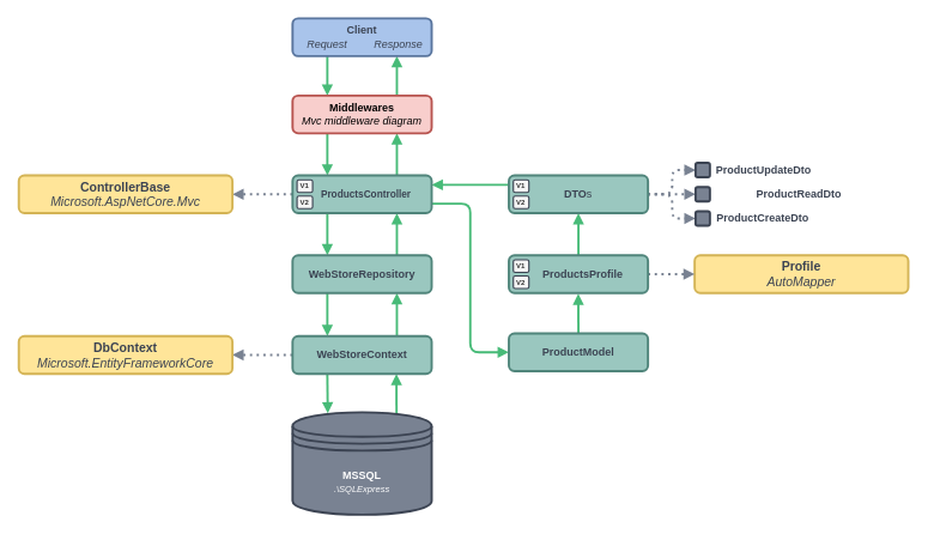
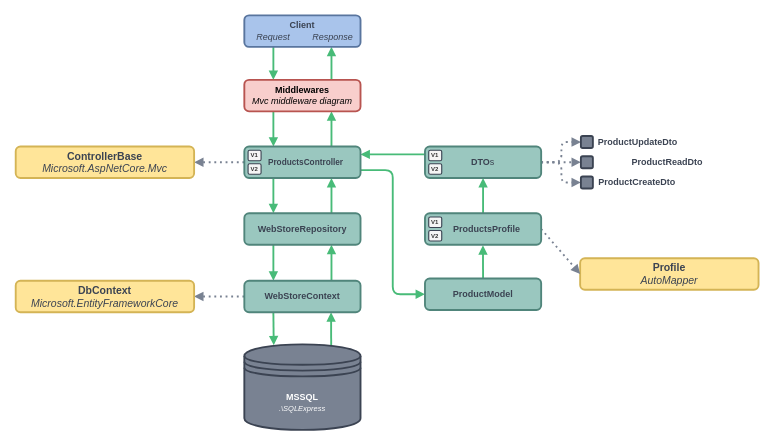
  <mxCell id="0" />
  <mxCell id="1" parent="0" />
  <mxCell id="2" value="" style="endArrow=block;html=1;endFill=1;strokeWidth=2.5;exitX=0.25;exitY=1;exitDx=0;exitDy=0;entryX=0.25;entryY=0;entryDx=0;entryDy=0;fontColor=#3B4352;strokeColor=#48BB78;" parent="1" source="39" target="38" edge="1"><mxGeometry width="50" height="50" relative="1" as="geometry"><mxPoint x="482.806" y="341.004" as="sourcePoint" /><mxPoint x="482" y="399" as="targetPoint" /></mxGeometry></mxCell>
  <mxCell id="3" value="" style="endArrow=block;html=1;endFill=1;strokeWidth=2.5;exitX=0.25;exitY=1;exitDx=0;exitDy=0;entryX=0.25;entryY=0;entryDx=0;entryDy=0;fontColor=#3B4352;strokeColor=#48BB78;" parent="1" source="38" target="26" edge="1"><mxGeometry width="50" height="50" relative="1" as="geometry"><mxPoint x="506" y="334" as="sourcePoint" /><mxPoint x="467" y="369" as="targetPoint" /></mxGeometry></mxCell>
  <mxCell id="4" value="" style="endArrow=block;html=1;endFill=1;strokeWidth=2.5;entryX=0.75;entryY=1;entryDx=0;entryDy=0;exitX=0.75;exitY=0;exitDx=0;exitDy=0;fontColor=#3B4352;strokeColor=#48BB78;" parent="1" source="26" target="38" edge="1"><mxGeometry width="50" height="50" relative="1" as="geometry"><mxPoint x="513" y="429" as="sourcePoint" /><mxPoint x="513" y="391" as="targetPoint" /></mxGeometry></mxCell>
  <mxCell id="5" value="" style="endArrow=block;html=1;endFill=1;strokeWidth=2.5;entryX=0;entryY=0.5;entryDx=0;entryDy=0;exitX=1;exitY=0.75;exitDx=0;exitDy=0;edgeStyle=orthogonalEdgeStyle;fontColor=#3B4352;strokeColor=#48BB78;" parent="1" source="39" target="23" edge="1"><mxGeometry width="50" height="50" relative="1" as="geometry"><mxPoint x="490" y="388" as="sourcePoint" /><mxPoint x="490" y="336" as="targetPoint" /></mxGeometry></mxCell>
  <mxCell id="6" value="" style="endArrow=block;html=1;endFill=1;strokeWidth=2.5;entryX=0.5;entryY=1;entryDx=0;entryDy=0;exitX=0.5;exitY=0;exitDx=0;exitDy=0;fontColor=#3B4352;strokeColor=#48BB78;" parent="1" source="24" target="32" edge="1"><mxGeometry width="50" height="50" relative="1" as="geometry"><mxPoint x="632" y="273" as="sourcePoint" /><mxPoint x="756" y="229" as="targetPoint" /></mxGeometry></mxCell>
  <mxCell id="7" value="" style="endArrow=block;html=1;endFill=1;strokeWidth=2.5;exitX=0.768;exitY=0.016;exitDx=0;exitDy=0;entryX=0.734;entryY=1.003;entryDx=0;entryDy=0;exitPerimeter=0;entryPerimeter=0;strokeColor=#48BB78;" parent="1" edge="1"><mxGeometry width="50" height="50" relative="1" as="geometry"><mxPoint x="440.856" y="460.824" as="sourcePoint" /><mxPoint x="440.75" y="416.126" as="targetPoint" /></mxGeometry></mxCell>
  <mxCell id="8" value="" style="endArrow=block;html=1;endFill=1;strokeWidth=2.5;exitX=0.25;exitY=1;exitDx=0;exitDy=0;entryX=0.253;entryY=0.01;entryDx=0;entryDy=0;entryPerimeter=0;strokeColor=#48BB78;" parent="1" source="26" target="25" edge="1"><mxGeometry width="50" height="50" relative="1" as="geometry"><mxPoint x="479.995" y="468.205" as="sourcePoint" /><mxPoint x="385" y="445" as="targetPoint" /></mxGeometry></mxCell>
  <mxCell id="9" value="" style="endArrow=block;html=1;endFill=1;strokeWidth=2.5;exitX=0.5;exitY=0;exitDx=0;exitDy=0;entryX=0.499;entryY=1.019;entryDx=0;entryDy=0;entryPerimeter=0;fontColor=#3B4352;strokeColor=#48BB78;" parent="1" source="23" target="24" edge="1"><mxGeometry width="50" height="50" relative="1" as="geometry"><mxPoint x="632" y="365" as="sourcePoint" /><mxPoint x="632" y="332" as="targetPoint" /></mxGeometry></mxCell>
  <mxCell id="10" value="" style="endArrow=block;html=1;endFill=1;strokeWidth=2.5;entryX=1;entryY=0.5;entryDx=0;entryDy=0;exitX=0;exitY=0.5;exitDx=0;exitDy=0;fontColor=#3B4352;entryPerimeter=0;strokeColor=#798292;dashed=1;dashPattern=1 2;" parent="1" source="39" target="27" edge="1"><mxGeometry width="50" height="50" relative="1" as="geometry"><mxPoint x="286.14" y="155" as="sourcePoint" /><mxPoint x="286" y="195" as="targetPoint" /></mxGeometry></mxCell>
  <mxCell id="11" value="" style="endArrow=block;html=1;endFill=1;strokeWidth=2.5;entryX=1;entryY=0.5;entryDx=0;entryDy=0;fontColor=#3B4352;strokeColor=#798292;dashed=1;dashPattern=1 2;exitX=0;exitY=0.5;exitDx=0;exitDy=0;" parent="1" source="26" target="28" edge="1"><mxGeometry width="50" height="50" relative="1" as="geometry"><mxPoint x="311" y="407" as="sourcePoint" /><mxPoint x="254" y="440" as="targetPoint" /></mxGeometry></mxCell>
- <mxCell id="12" value="&lt;div&gt;Profile&lt;span style=&quot;font-weight: normal&quot;&gt;&lt;br&gt;&lt;/span&gt;&lt;/div&gt;&lt;div&gt;&lt;span style=&quot;font-weight: normal&quot;&gt;&lt;i&gt;AutoMapper&lt;/i&gt;&lt;/span&gt;&lt;br&gt;&lt;/div&gt;" style="rounded=1;whiteSpace=wrap;html=1;fontStyle=1;fontSize=14;strokeWidth=2.5;fillColor=#FFE599;strokeColor=#D4B455;fontColor=#3B4352;" parent="1" vertex="1"><mxGeometry x="773" y="284" width="238" height="42" as="geometry" /></mxCell>
+ <mxCell id="12" value="&lt;div&gt;Profile&lt;span style=&quot;font-weight: normal&quot;&gt;&lt;br&gt;&lt;/span&gt;&lt;/div&gt;&lt;div&gt;&lt;span style=&quot;font-weight: normal&quot;&gt;&lt;i&gt;AutoMapper&lt;/i&gt;&lt;/span&gt;&lt;br&gt;&lt;/div&gt;" style="rounded=1;whiteSpace=wrap;html=1;fontStyle=1;fontSize=14;strokeWidth=2.5;fillColor=#FFE599;strokeColor=#D4B455;fontColor=#3B4352;" parent="1" vertex="1"><mxGeometry x="773" y="344" width="238" height="42" as="geometry" /></mxCell>
  <mxCell id="13" value="" style="endArrow=block;html=1;endFill=1;strokeWidth=2.5;entryX=0;entryY=0.5;entryDx=0;entryDy=0;exitX=1;exitY=0.5;exitDx=0;exitDy=0;fontColor=#3B4352;strokeColor=#798292;dashed=1;dashPattern=1 2;" parent="1" source="24" target="12" edge="1"><mxGeometry width="50" height="50" relative="1" as="geometry"><mxPoint x="807" y="371" as="sourcePoint" /><mxPoint x="713" y="371" as="targetPoint" /></mxGeometry></mxCell>
  <mxCell id="14" value="ProductUpdateDto" style="text;html=1;strokeColor=none;fillColor=none;align=center;verticalAlign=middle;whiteSpace=wrap;rounded=0;fontStyle=1;fontColor=#3B4352;" parent="1" vertex="1"><mxGeometry x="794" y="179" width="112" height="20" as="geometry" /></mxCell>
  <mxCell id="15" value="ProductReadDto" style="text;html=1;strokeColor=none;fillColor=none;align=center;verticalAlign=middle;whiteSpace=wrap;rounded=0;fontStyle=1;fontColor=#3B4352;" parent="1" vertex="1"><mxGeometry x="837" y="206" width="105" height="20" as="geometry" /></mxCell>
  <mxCell id="16" value="ProductCreateDto" style="text;html=1;strokeColor=none;fillColor=none;align=center;verticalAlign=middle;whiteSpace=wrap;rounded=0;fontStyle=1;fontColor=#3B4352;" parent="1" vertex="1"><mxGeometry x="793" y="233" width="112" height="20" as="geometry" /></mxCell>
  <mxCell id="17" value="" style="endArrow=block;html=1;endFill=1;strokeWidth=2.5;entryX=0;entryY=0.5;entryDx=0;entryDy=0;fontColor=#3B4352;strokeColor=#798292;dashed=1;dashPattern=1 2;edgeStyle=elbowEdgeStyle;exitX=1;exitY=0.5;exitDx=0;exitDy=0;" parent="1" source="32" target="20" edge="1"><mxGeometry width="50" height="50" relative="1" as="geometry"><mxPoint x="765" y="216" as="sourcePoint" /><mxPoint x="732" y="253" as="targetPoint" /></mxGeometry></mxCell>
  <mxCell id="18" value="" style="endArrow=block;html=1;endFill=1;strokeWidth=2.5;entryX=0;entryY=0.5;entryDx=0;entryDy=0;fontColor=#3B4352;strokeColor=#798292;dashed=1;dashPattern=1 2;edgeStyle=elbowEdgeStyle;exitX=1;exitY=0.5;exitDx=0;exitDy=0;" parent="1" source="32" target="22" edge="1"><mxGeometry width="50" height="50" relative="1" as="geometry"><mxPoint x="765" y="216" as="sourcePoint" /><mxPoint x="749" y="199" as="targetPoint" /></mxGeometry></mxCell>
  <mxCell id="19" value="" style="endArrow=block;html=1;endFill=1;strokeWidth=2.5;entryX=0;entryY=0.5;entryDx=0;entryDy=0;fontColor=#3B4352;strokeColor=#798292;dashed=1;dashPattern=1 2;exitX=1;exitY=0.5;exitDx=0;exitDy=0;" parent="1" source="32" target="21" edge="1"><mxGeometry width="50" height="50" relative="1" as="geometry"><mxPoint x="765" y="216" as="sourcePoint" /><mxPoint x="709" y="255" as="targetPoint" /></mxGeometry></mxCell>
  <mxCell id="20" value="" style="rounded=1;whiteSpace=wrap;html=1;fontColor=#3B4352;strokeWidth=2.5;verticalAlign=bottom;labelBorderColor=#000000;fillColor=#798292;strokeColor=#3B4352;" parent="1" vertex="1"><mxGeometry x="774" y="181" width="16" height="16" as="geometry" /></mxCell>
  <mxCell id="21" value="" style="rounded=1;whiteSpace=wrap;html=1;fontColor=#3B4352;strokeWidth=2.5;verticalAlign=bottom;labelBorderColor=#000000;fillColor=#798292;strokeColor=#3B4352;" parent="1" vertex="1"><mxGeometry x="774" y="208" width="16" height="16" as="geometry" /></mxCell>
  <mxCell id="22" value="" style="rounded=1;whiteSpace=wrap;html=1;fontColor=#3B4352;strokeWidth=2.5;verticalAlign=bottom;labelBorderColor=#000000;fillColor=#798292;strokeColor=#3B4352;" parent="1" vertex="1"><mxGeometry x="774" y="235" width="16" height="16" as="geometry" /></mxCell>
  <mxCell id="23" value="&lt;b&gt;ProductModel&lt;/b&gt;" style="rounded=1;whiteSpace=wrap;html=1;strokeWidth=2.5;fillColor=#9AC7BF;strokeColor=#50857B;fontColor=#3B4352;" parent="1" vertex="1"><mxGeometry x="566" y="371" width="155" height="42" as="geometry" /></mxCell>
  <mxCell id="24" value="&lt;div&gt;&lt;b&gt;&amp;nbsp;&amp;nbsp; ProductsProfile&lt;/b&gt;&lt;/div&gt;" style="rounded=1;whiteSpace=wrap;html=1;strokeWidth=2.5;fillColor=#9AC7BF;strokeColor=#50857B;fontColor=#3B4352;" parent="1" vertex="1"><mxGeometry x="566" y="284" width="155" height="42" as="geometry" /></mxCell>
  <mxCell id="25" value="&lt;div&gt;&lt;b&gt;MSSQL&lt;/b&gt;&lt;/div&gt;&lt;div&gt;&lt;font size=&quot;1&quot;&gt;&lt;i&gt;.\SQLExpress&lt;/i&gt;&lt;/font&gt;&lt;br&gt;&lt;/div&gt;" style="shape=datastore;whiteSpace=wrap;html=1;strokeWidth=2.5;fillColor=#798292;strokeColor=#3B4352;fontColor=#FFFFFF;" parent="1" vertex="1"><mxGeometry x="325" y="459" width="155" height="114" as="geometry" /></mxCell>
  <mxCell id="26" value="WebStoreContext" style="rounded=1;whiteSpace=wrap;html=1;strokeWidth=2.5;fillColor=#9AC7BF;strokeColor=#50857B;fontColor=#3B4352;fontStyle=1" parent="1" vertex="1"><mxGeometry x="325" y="374" width="155" height="42" as="geometry" /></mxCell>
  <mxCell id="27" value="&lt;div&gt;ControllerBase&lt;/div&gt;&lt;div&gt;&lt;i&gt;&lt;span style=&quot;font-weight: normal&quot;&gt;Microsoft.AspNetCore.Mvc&lt;/span&gt;&lt;/i&gt;&lt;br&gt;&lt;/div&gt;" style="rounded=1;whiteSpace=wrap;html=1;fontStyle=1;fontSize=14;strokeWidth=2.5;fillColor=#FFE599;strokeColor=#D4B455;fontColor=#3B4352;" parent="1" vertex="1"><mxGeometry x="20" y="195" width="238" height="42" as="geometry" /></mxCell>
  <mxCell id="28" value="&lt;div&gt;DbContext&lt;/div&gt;&lt;div&gt;&lt;i&gt;&lt;span style=&quot;font-weight: normal&quot;&gt;Microsoft.EntityFrameworkCore&lt;/span&gt;&lt;/i&gt;&lt;br&gt;&lt;/div&gt;" style="rounded=1;whiteSpace=wrap;html=1;fontStyle=1;fontSize=14;strokeWidth=2.5;fillColor=#FFE599;strokeColor=#D4B455;fontColor=#3B4352;" parent="1" vertex="1"><mxGeometry x="20" y="374" width="238" height="42" as="geometry" /></mxCell>
  <mxCell id="29" value="&lt;font style=&quot;font-size: 8px&quot;&gt;&lt;b style=&quot;line-height: 100% ; font-size: 8px&quot;&gt;V2&lt;/b&gt;&lt;/font&gt;" style="rounded=1;whiteSpace=wrap;html=1;strokeWidth=1.5;fillColor=#f5f5f5;horizontal=1;verticalAlign=middle;fontColor=#333333;fontSize=8;strokeColor=#3B4352;" parent="1" vertex="1"><mxGeometry x="571" y="307" width="17.35" height="14" as="geometry" /></mxCell>
  <mxCell id="30" value="&lt;font style=&quot;font-size: 8px;&quot;&gt;&lt;b style=&quot;line-height: 100%; font-size: 8px;&quot;&gt;V1&lt;/b&gt;&lt;/font&gt;" style="rounded=1;whiteSpace=wrap;html=1;strokeWidth=1.5;fillColor=#f5f5f5;horizontal=1;verticalAlign=middle;fontColor=#333333;fontSize=8;strokeColor=#3B4352;" parent="1" vertex="1"><mxGeometry x="571" y="289" width="17.35" height="14" as="geometry" /></mxCell>
  <mxCell id="31" value="" style="endArrow=block;html=1;endFill=1;strokeWidth=2.5;entryX=1;entryY=0.25;entryDx=0;entryDy=0;exitX=0;exitY=0.25;exitDx=0;exitDy=0;fontColor=#3B4352;strokeColor=#48BB78;" parent="1" source="32" target="39" edge="1"><mxGeometry width="50" height="50" relative="1" as="geometry"><mxPoint x="643.4" y="193" as="sourcePoint" /><mxPoint x="643.4" y="146" as="targetPoint" /></mxGeometry></mxCell>
  <mxCell id="32" value="&lt;b&gt;DTO&lt;/b&gt;s" style="rounded=1;whiteSpace=wrap;html=1;strokeWidth=2.5;fillColor=#9AC7BF;strokeColor=#50857B;fontColor=#3B4352;" parent="1" vertex="1"><mxGeometry x="566" y="195" width="155" height="42" as="geometry" /></mxCell>
  <mxCell id="33" value="&lt;font style=&quot;font-size: 8px&quot;&gt;&lt;b style=&quot;line-height: 100% ; font-size: 8px&quot;&gt;V2&lt;/b&gt;&lt;/font&gt;" style="rounded=1;whiteSpace=wrap;html=1;strokeWidth=1.5;fillColor=#f5f5f5;horizontal=1;verticalAlign=middle;fontColor=#333333;fontSize=8;strokeColor=#3B4352;" parent="1" vertex="1"><mxGeometry x="571" y="218" width="17.35" height="14" as="geometry" /></mxCell>
  <mxCell id="34" value="&lt;font style=&quot;font-size: 8px;&quot;&gt;&lt;b style=&quot;line-height: 100%; font-size: 8px;&quot;&gt;V1&lt;/b&gt;&lt;/font&gt;" style="rounded=1;whiteSpace=wrap;html=1;strokeWidth=1.5;fillColor=#f5f5f5;horizontal=1;verticalAlign=middle;fontColor=#333333;fontSize=8;strokeColor=#3B4352;" parent="1" vertex="1"><mxGeometry x="571" y="200" width="17.35" height="14" as="geometry" /></mxCell>
  <mxCell id="35" value="" style="endArrow=block;html=1;endFill=1;strokeWidth=2.5;exitX=0.25;exitY=1;exitDx=0;exitDy=0;entryX=0.25;entryY=0;entryDx=0;entryDy=0;fontColor=#3B4352;strokeColor=#48BB78;" parent="1" edge="1" target="39" source="45"><mxGeometry width="50" height="50" relative="1" as="geometry"><mxPoint x="308" y="138" as="sourcePoint" /><mxPoint x="308" y="185" as="targetPoint" /></mxGeometry></mxCell>
  <mxCell id="36" value="" style="endArrow=block;html=1;endFill=1;strokeWidth=2.5;entryX=0.75;entryY=1;entryDx=0;entryDy=0;exitX=0.75;exitY=0;exitDx=0;exitDy=0;fontColor=#3B4352;strokeColor=#48BB78;" parent="1" edge="1" target="45" source="39"><mxGeometry width="50" height="50" relative="1" as="geometry"><mxPoint x="518" y="181" as="sourcePoint" /><mxPoint x="518" y="133" as="targetPoint" /></mxGeometry></mxCell>
  <mxCell id="37" value="" style="endArrow=block;html=1;endFill=1;strokeWidth=2.5;entryX=0.75;entryY=1;entryDx=0;entryDy=0;exitX=0.75;exitY=0;exitDx=0;exitDy=0;fontColor=#3B4352;strokeColor=#48BB78;" parent="1" source="38" target="39" edge="1"><mxGeometry width="50" height="50" relative="1" as="geometry"><mxPoint x="451.25" y="384" as="sourcePoint" /><mxPoint x="451.25" y="336" as="targetPoint" /></mxGeometry></mxCell>
  <mxCell id="38" value="WebStoreRepository" style="rounded=1;whiteSpace=wrap;html=1;strokeWidth=2.5;fillColor=#9AC7BF;strokeColor=#50857B;fontColor=#3B4352;fontStyle=1" parent="1" vertex="1"><mxGeometry x="325" y="284" width="155" height="42" as="geometry" /></mxCell>
  <mxCell id="39" value="&lt;div style=&quot;font-size: 11px&quot;&gt;&lt;b&gt;&amp;nbsp;&amp;nbsp; ProductsController&lt;/b&gt;&lt;/div&gt;" style="rounded=1;whiteSpace=wrap;html=1;strokeWidth=2.5;fillColor=#9AC7BF;strokeColor=#50857B;fontColor=#3B4352;" parent="1" vertex="1"><mxGeometry x="325" y="195" width="155" height="42" as="geometry" /></mxCell>
  <mxCell id="40" value="&lt;font style=&quot;font-size: 8px&quot;&gt;&lt;b style=&quot;line-height: 100% ; font-size: 8px&quot;&gt;V2&lt;/b&gt;&lt;/font&gt;" style="rounded=1;whiteSpace=wrap;html=1;strokeWidth=1.5;fillColor=#f5f5f5;horizontal=1;verticalAlign=middle;fontColor=#333333;fontSize=8;strokeColor=#3B4352;" parent="1" vertex="1"><mxGeometry x="330" y="218" width="17.35" height="14" as="geometry" /></mxCell>
  <mxCell id="41" value="&lt;font style=&quot;font-size: 8px;&quot;&gt;&lt;b style=&quot;line-height: 100%; font-size: 8px;&quot;&gt;V1&lt;/b&gt;&lt;/font&gt;" style="rounded=1;whiteSpace=wrap;html=1;strokeWidth=1.5;fillColor=#f5f5f5;horizontal=1;verticalAlign=middle;fontColor=#333333;fontSize=8;strokeColor=#3B4352;" parent="1" vertex="1"><mxGeometry x="330" y="200" width="17.35" height="14" as="geometry" /></mxCell>
  <mxCell id="42" value="" style="endArrow=block;html=1;endFill=1;strokeWidth=2.5;entryX=0.75;entryY=1;entryDx=0;entryDy=0;exitX=0.75;exitY=0;exitDx=0;exitDy=0;fontColor=#3B4352;strokeColor=#48BB78;" edge="1" parent="1" source="45" target="44"><mxGeometry width="50" height="50" relative="1" as="geometry"><mxPoint x="504" y="131" as="sourcePoint" /><mxPoint x="504" y="83" as="targetPoint" /></mxGeometry></mxCell>
  <mxCell id="43" value="" style="endArrow=block;html=1;endFill=1;strokeWidth=2.5;exitX=0.25;exitY=1;exitDx=0;exitDy=0;entryX=0.25;entryY=0;entryDx=0;entryDy=0;fontColor=#3B4352;strokeColor=#48BB78;" edge="1" parent="1" source="44" target="45"><mxGeometry width="50" height="50" relative="1" as="geometry"><mxPoint x="310" y="75" as="sourcePoint" /><mxPoint x="310" y="122" as="targetPoint" /></mxGeometry></mxCell>
  <mxCell id="44" value="&lt;div&gt;Client&lt;/div&gt;&lt;div&gt;&lt;i&gt;&lt;span style=&quot;font-weight: normal&quot;&gt;&amp;nbsp; Request&amp;nbsp;&amp;nbsp;&amp;nbsp;&amp;nbsp;&amp;nbsp;&amp;nbsp;&amp;nbsp;&amp;nbsp; Response&lt;/span&gt;&lt;/i&gt;&lt;br&gt;&lt;/div&gt;" style="rounded=1;whiteSpace=wrap;html=1;strokeWidth=2.5;fillColor=#A9C4EB;strokeColor=#59759E;fontStyle=1;fontColor=#3B4352;" vertex="1" parent="1"><mxGeometry x="325" y="20" width="155" height="42" as="geometry" /></mxCell>
  <mxCell id="45" value="&lt;div&gt;Middlewares&lt;/div&gt;&lt;i&gt;&lt;span style=&quot;font-weight: normal&quot;&gt;Mvc middleware diagram&lt;/span&gt;&lt;/i&gt;" style="rounded=1;whiteSpace=wrap;html=1;strokeWidth=2.5;fillColor=#f8cecc;strokeColor=#b85450;fontStyle=1" vertex="1" parent="1"><mxGeometry x="325" y="106" width="155" height="42" as="geometry" /></mxCell>
